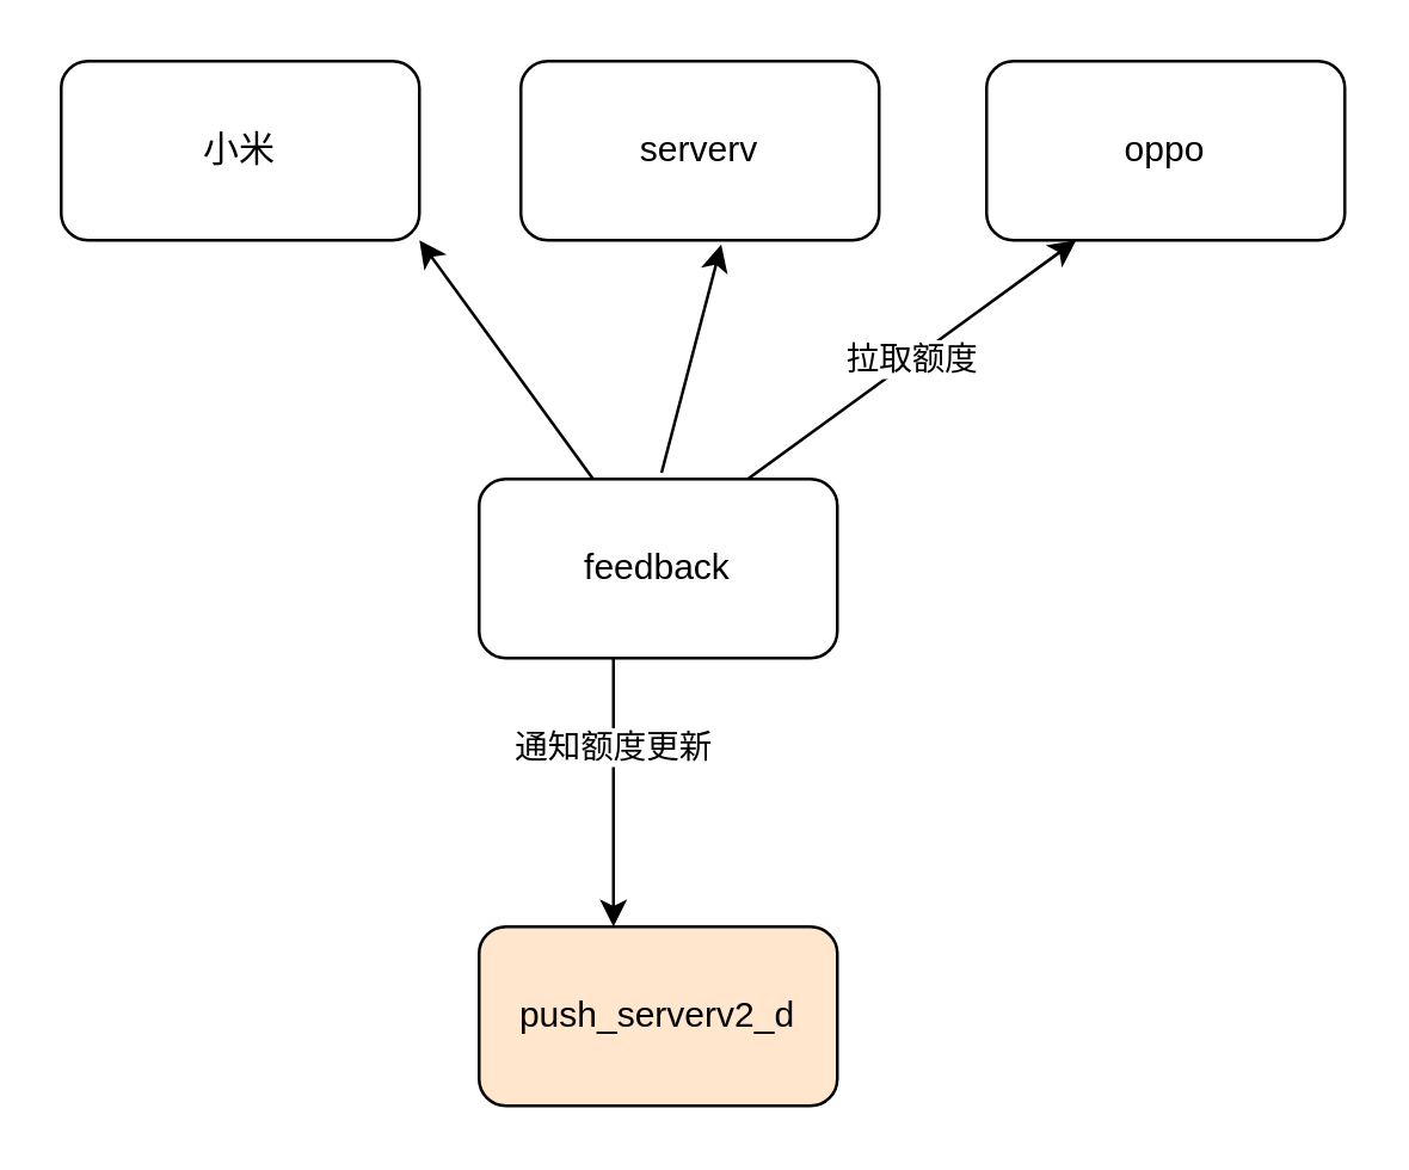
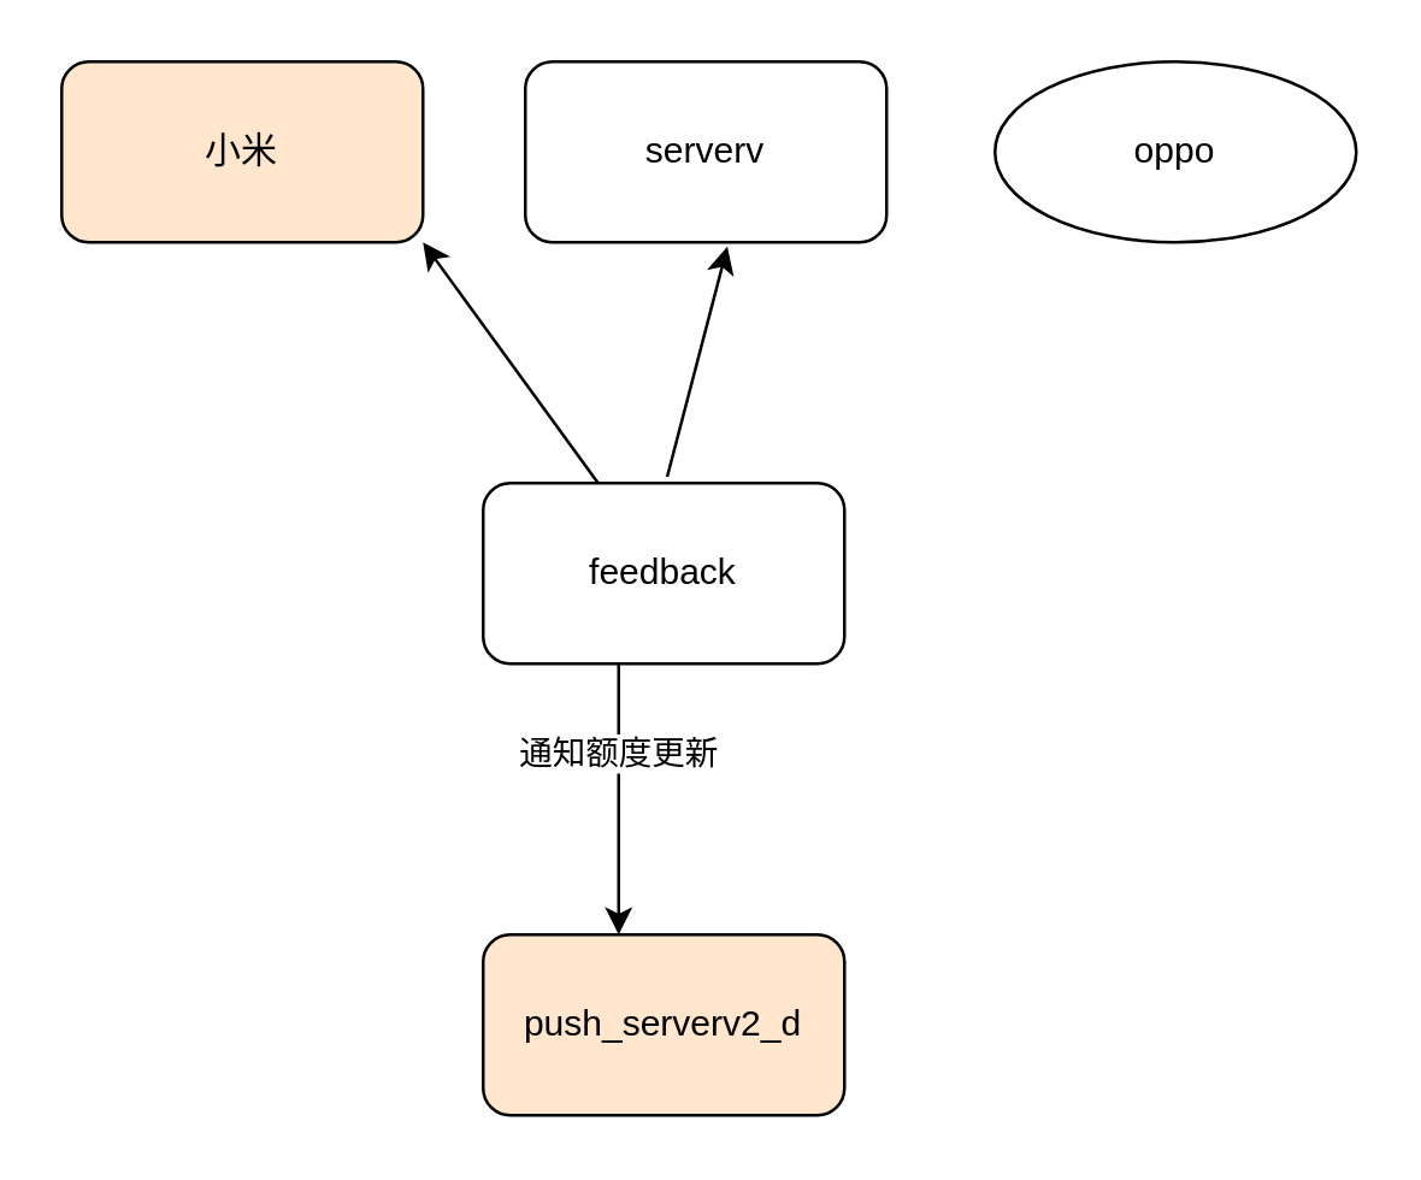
  <mxCell id="0" />
  <mxCell id="1" parent="0" />
  <mxCell id="2" value="feedback" style="rounded=1;whiteSpace=wrap;html=1;" vertex="1" parent="1"><mxGeometry x="160" y="160" width="120" height="60" as="geometry" /></mxCell>
- <mxCell id="3" value="小米" style="rounded=1;whiteSpace=wrap;html=1;" vertex="1" parent="1"><mxGeometry x="20" y="20" width="120" height="60" as="geometry" /></mxCell>
+ <mxCell id="3" value="小米" style="rounded=1;whiteSpace=wrap;html=1;fillColor=#ffe6cc;" vertex="1" parent="1"><mxGeometry x="20" y="20" width="120" height="60" as="geometry" /></mxCell>
  <mxCell id="4" value="serverv" style="rounded=1;whiteSpace=wrap;html=1;" vertex="1" parent="1"><mxGeometry x="174" y="20" width="120" height="60" as="geometry" /></mxCell>
- <mxCell id="5" value="oppo" style="rounded=1;whiteSpace=wrap;html=1;" vertex="1" parent="1"><mxGeometry x="330" y="20" width="120" height="60" as="geometry" /></mxCell>
+ <mxCell id="5" value="oppo" style="ellipse;whiteSpace=wrap;html=1;" vertex="1" parent="1"><mxGeometry x="330" y="20" width="120" height="60" as="geometry" /></mxCell>
  <mxCell id="6" value="" style="endArrow=classic;html=1;rounded=0;" edge="1" parent="1" source="2"><mxGeometry width="50" height="50" relative="1" as="geometry"><mxPoint x="90" y="130" as="sourcePoint" /><mxPoint x="140" y="80" as="targetPoint" /></mxGeometry></mxCell>
  <mxCell id="7" value="" style="endArrow=classic;html=1;rounded=0;entryX=0.401;entryY=1.024;entryDx=0;entryDy=0;entryPerimeter=0;exitX=0.351;exitY=-0.035;exitDx=0;exitDy=0;exitPerimeter=0;" edge="1" parent="1"><mxGeometry width="50" height="50" relative="1" as="geometry"><mxPoint x="221.12" y="157.9" as="sourcePoint" /><mxPoint x="241.12" y="81.44" as="targetPoint" /></mxGeometry></mxCell>
- <mxCell id="8" value="拉取额度" style="endArrow=classic;html=1;rounded=0;entryX=0.25;entryY=1;entryDx=0;entryDy=0;exitX=0.75;exitY=0;exitDx=0;exitDy=0;" edge="1" parent="1" source="2" target="5"><mxGeometry width="50" height="50" relative="1" as="geometry"><mxPoint x="212.12" y="167.9" as="sourcePoint" /><mxPoint x="232.12" y="91.44" as="targetPoint" /><Array as="points" /></mxGeometry></mxCell>
  <mxCell id="9" value="push_serverv2_d" style="rounded=1;whiteSpace=wrap;html=1;fillColor=#ffe6cc;" vertex="1" parent="1"><mxGeometry x="160" y="310" width="120" height="60" as="geometry" /></mxCell>
  <mxCell id="10" value="" style="endArrow=classic;html=1;rounded=0;entryX=0.25;entryY=0;entryDx=0;entryDy=0;" edge="1" parent="1"><mxGeometry width="50" height="50" relative="1" as="geometry"><mxPoint x="205" y="220" as="sourcePoint" /><mxPoint x="205" y="310" as="targetPoint" /></mxGeometry></mxCell>
  <mxCell id="11" value="通知额度更新" style="edgeLabel;html=1;align=center;verticalAlign=middle;resizable=0;points=[];" vertex="1" connectable="0" parent="10"><mxGeometry x="-0.361" y="-1" relative="1" as="geometry"><mxPoint as="offset" /></mxGeometry></mxCell>
